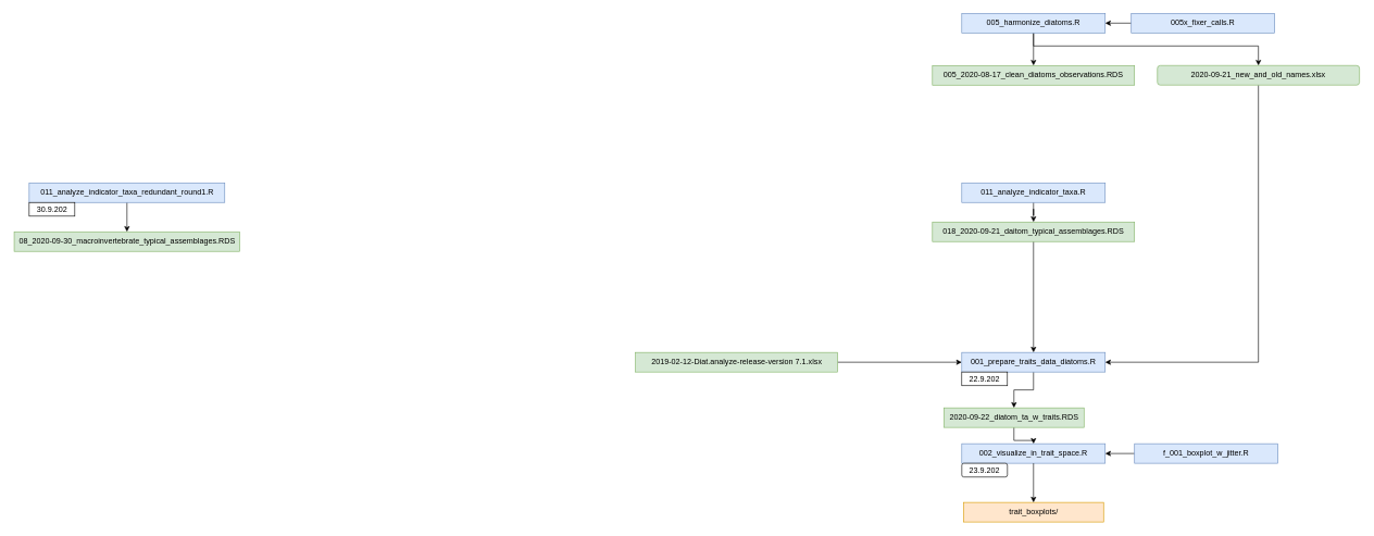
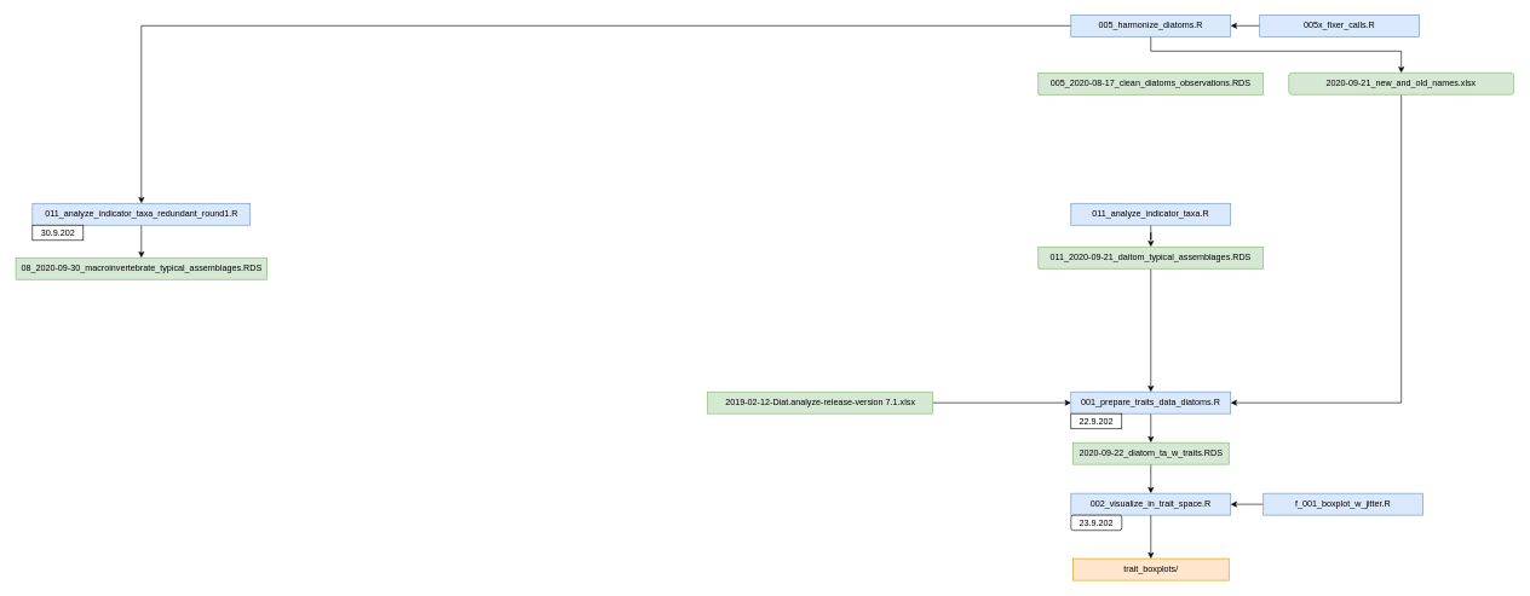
  <mxCell id="0" />
  <mxCell id="1" parent="0" />
  <mxCell id="2" style="edgeStyle=orthogonalEdgeStyle;rounded=0;orthogonalLoop=1;jettySize=auto;html=1;entryX=0.5;entryY=0;entryDx=0;entryDy=0;" parent="1" source="3" target="5" edge="1"><mxGeometry relative="1" as="geometry" /></mxCell>
  <mxCell id="3" value="011_analyze_indicator_taxa.R" style="rounded=0;whiteSpace=wrap;html=1;fillColor=#dae8fc;strokeColor=#6c8ebf;" parent="1" vertex="1"><mxGeometry x="1474" y="280" width="220" height="30" as="geometry" /></mxCell>
  <mxCell id="4" style="edgeStyle=orthogonalEdgeStyle;rounded=0;orthogonalLoop=1;jettySize=auto;html=1;" parent="1" source="5" target="22" edge="1"><mxGeometry relative="1" as="geometry" /></mxCell>
- <mxCell id="5" value="018_2020-09-21_daitom_typical_assemblages.RDS" style="rounded=0;whiteSpace=wrap;html=1;fillColor=#d5e8d4;strokeColor=#82b366;" parent="1" vertex="1"><mxGeometry x="1429" y="340" width="310" height="30" as="geometry" /></mxCell>
- <mxCell id="6" style="edgeStyle=orthogonalEdgeStyle;rounded=0;orthogonalLoop=1;jettySize=auto;html=1;" parent="1" source="8" target="11" edge="1"><mxGeometry relative="1" as="geometry" /></mxCell>
+ <mxCell id="5" value="011_2020-09-21_daitom_typical_assemblages.RDS" style="rounded=0;whiteSpace=wrap;html=1;fillColor=#d5e8d4;strokeColor=#82b366;" parent="1" vertex="1"><mxGeometry x="1429" y="340" width="310" height="30" as="geometry" /></mxCell>
+ <mxCell id="6" style="edgeStyle=orthogonalEdgeStyle;rounded=0;orthogonalLoop=1;jettySize=auto;html=1;" parent="1" source="8" target="30" edge="1"><mxGeometry relative="1" as="geometry" /></mxCell>
  <mxCell id="7" style="edgeStyle=orthogonalEdgeStyle;rounded=0;orthogonalLoop=1;jettySize=auto;html=1;entryX=0.5;entryY=0;entryDx=0;entryDy=0;" parent="1" source="8" target="13" edge="1"><mxGeometry relative="1" as="geometry"><Array as="points"><mxPoint x="1584" y="70" /><mxPoint x="1929" y="70" /></Array></mxGeometry></mxCell>
  <mxCell id="8" value="&lt;span style=&quot;text-align: left ; white-space: nowrap&quot;&gt;005_harmonize_diatoms.R&lt;/span&gt;" style="rounded=0;whiteSpace=wrap;html=1;fillColor=#dae8fc;strokeColor=#6c8ebf;" parent="1" vertex="1"><mxGeometry x="1474" y="20" width="220" height="30" as="geometry" /></mxCell>
  <mxCell id="9" style="edgeStyle=orthogonalEdgeStyle;rounded=0;orthogonalLoop=1;jettySize=auto;html=1;entryX=1;entryY=0.5;entryDx=0;entryDy=0;" parent="1" source="10" target="8" edge="1"><mxGeometry relative="1" as="geometry" /></mxCell>
  <mxCell id="10" value="&lt;div style=&quot;text-align: left&quot;&gt;&lt;span style=&quot;white-space: nowrap&quot;&gt;005x_fixer_calls.R&lt;/span&gt;&lt;/div&gt;" style="rounded=0;whiteSpace=wrap;html=1;fillColor=#dae8fc;strokeColor=#6c8ebf;" parent="1" vertex="1"><mxGeometry x="1734" y="20" width="220" height="30" as="geometry" /></mxCell>
  <mxCell id="11" value="005_2020-08-17_clean_diatoms_observations.RDS" style="rounded=0;whiteSpace=wrap;html=1;fillColor=#d5e8d4;strokeColor=#82b366;" parent="1" vertex="1"><mxGeometry x="1429" y="100" width="310" height="30" as="geometry" /></mxCell>
  <mxCell id="12" style="edgeStyle=orthogonalEdgeStyle;rounded=0;orthogonalLoop=1;jettySize=auto;html=1;entryX=1;entryY=0.5;entryDx=0;entryDy=0;" parent="1" source="13" target="22" edge="1"><mxGeometry relative="1" as="geometry"><Array as="points"><mxPoint x="1929" y="555" /></Array></mxGeometry></mxCell>
  <mxCell id="13" value="2020-09-21_new_and_old_names.xlsx" style="whiteSpace=wrap;html=1;fillColor=#d5e8d4;strokeColor=#82b366;rounded=1;" parent="1" vertex="1"><mxGeometry x="1774" y="100" width="310" height="30" as="geometry" /></mxCell>
  <mxCell id="14" style="edgeStyle=orthogonalEdgeStyle;rounded=0;orthogonalLoop=1;jettySize=auto;html=1;entryX=0.5;entryY=0;entryDx=0;entryDy=0;" parent="1" source="22" target="18" edge="1"><mxGeometry relative="1" as="geometry" /></mxCell>
  <mxCell id="15" style="edgeStyle=orthogonalEdgeStyle;rounded=0;orthogonalLoop=1;jettySize=auto;html=1;" parent="1" source="16" target="22" edge="1"><mxGeometry relative="1" as="geometry" /></mxCell>
  <mxCell id="16" value="2019-02-12-Diat.analyze-release-version 7.1.xlsx" style="rounded=0;whiteSpace=wrap;html=1;fillColor=#d5e8d4;strokeColor=#82b366;" parent="1" vertex="1"><mxGeometry x="973.5" y="540" width="310" height="30" as="geometry" /></mxCell>
  <mxCell id="17" style="edgeStyle=orthogonalEdgeStyle;rounded=0;orthogonalLoop=1;jettySize=auto;html=1;entryX=0.5;entryY=0;entryDx=0;entryDy=0;" parent="1" source="18" target="25" edge="1"><mxGeometry relative="1" as="geometry" /></mxCell>
- <mxCell id="18" value="2020-09-22_diatom_ta_w_traits.RDS" style="rounded=0;whiteSpace=wrap;html=1;fillColor=#d5e8d4;strokeColor=#82b366;" parent="1" vertex="1"><mxGeometry x="1446.5" y="625" width="215" height="30" as="geometry" /></mxCell>
+ <mxCell id="18" value="2020-09-22_diatom_ta_w_traits.RDS" style="rounded=0;whiteSpace=wrap;html=1;fillColor=#d5e8d4;strokeColor=#82b366;" parent="1" vertex="1"><mxGeometry x="1476.5" y="610" width="215" height="30" as="geometry" /></mxCell>
  <mxCell id="19" style="edgeStyle=orthogonalEdgeStyle;rounded=0;orthogonalLoop=1;jettySize=auto;html=1;entryX=1;entryY=0.5;entryDx=0;entryDy=0;" parent="1" source="20" target="25" edge="1"><mxGeometry relative="1" as="geometry" /></mxCell>
  <mxCell id="20" value="f_001_boxplot_w_jitter.R" style="rounded=0;whiteSpace=wrap;html=1;fillColor=#dae8fc;strokeColor=#6c8ebf;" parent="1" vertex="1"><mxGeometry x="1739" y="680" width="220" height="30" as="geometry" /></mxCell>
  <mxCell id="21" value="" style="group" parent="1" vertex="1" connectable="0"><mxGeometry x="1474" y="540" width="220" height="51" as="geometry" /></mxCell>
  <mxCell id="22" value="001_prepare_traits_data_diatoms.R" style="rounded=0;whiteSpace=wrap;html=1;fillColor=#dae8fc;strokeColor=#6c8ebf;" parent="21" vertex="1"><mxGeometry width="220" height="30" as="geometry" /></mxCell>
  <mxCell id="23" value="22.9.202" style="rounded=0;whiteSpace=wrap;html=1;" parent="21" vertex="1"><mxGeometry y="30" width="70" height="21" as="geometry" /></mxCell>
  <mxCell id="24" value="" style="group" parent="1" vertex="1" connectable="0"><mxGeometry x="1474" y="680" width="220" height="51" as="geometry" /></mxCell>
  <mxCell id="25" value="002_visualize_in_trait_space.R" style="rounded=0;whiteSpace=wrap;html=1;fillColor=#dae8fc;strokeColor=#6c8ebf;" parent="24" vertex="1"><mxGeometry width="220" height="30" as="geometry" /></mxCell>
  <mxCell id="26" value="23.9.202" style="whiteSpace=wrap;html=1;rounded=1;" parent="24" vertex="1"><mxGeometry y="30" width="70" height="21" as="geometry" /></mxCell>
  <mxCell id="27" value="trait_boxplots/" style="rounded=0;whiteSpace=wrap;html=1;fillColor=#ffe6cc;strokeColor=#d79b00;" parent="1" vertex="1"><mxGeometry x="1476.5" y="770" width="215" height="30" as="geometry" /></mxCell>
  <mxCell id="28" style="edgeStyle=orthogonalEdgeStyle;rounded=0;orthogonalLoop=1;jettySize=auto;html=1;" parent="1" source="25" target="27" edge="1"><mxGeometry relative="1" as="geometry" /></mxCell>
  <mxCell id="29" style="edgeStyle=orthogonalEdgeStyle;rounded=0;orthogonalLoop=1;jettySize=auto;html=1;entryX=0.5;entryY=0;entryDx=0;entryDy=0;" edge="1" parent="1" source="30" target="31"><mxGeometry relative="1" as="geometry" /></mxCell>
  <mxCell id="30" value="011_analyze_indicator_taxa_redundant_round1.R" style="rounded=0;whiteSpace=wrap;html=1;fillColor=#dae8fc;strokeColor=#6c8ebf;" vertex="1" parent="1"><mxGeometry x="43.5" y="280" width="300" height="30" as="geometry" /></mxCell>
  <mxCell id="31" value="08_2020-09-30_macroinvertebrate_typical_assemblages.RDS" style="rounded=0;whiteSpace=wrap;html=1;fillColor=#d5e8d4;strokeColor=#82b366;" vertex="1" parent="1"><mxGeometry x="20.5" y="355" width="346" height="30" as="geometry" /></mxCell>
  <mxCell id="32" value="30.9.202" style="rounded=0;whiteSpace=wrap;html=1;" vertex="1" parent="1"><mxGeometry x="43.5" y="310" width="70" height="21" as="geometry" /></mxCell>
